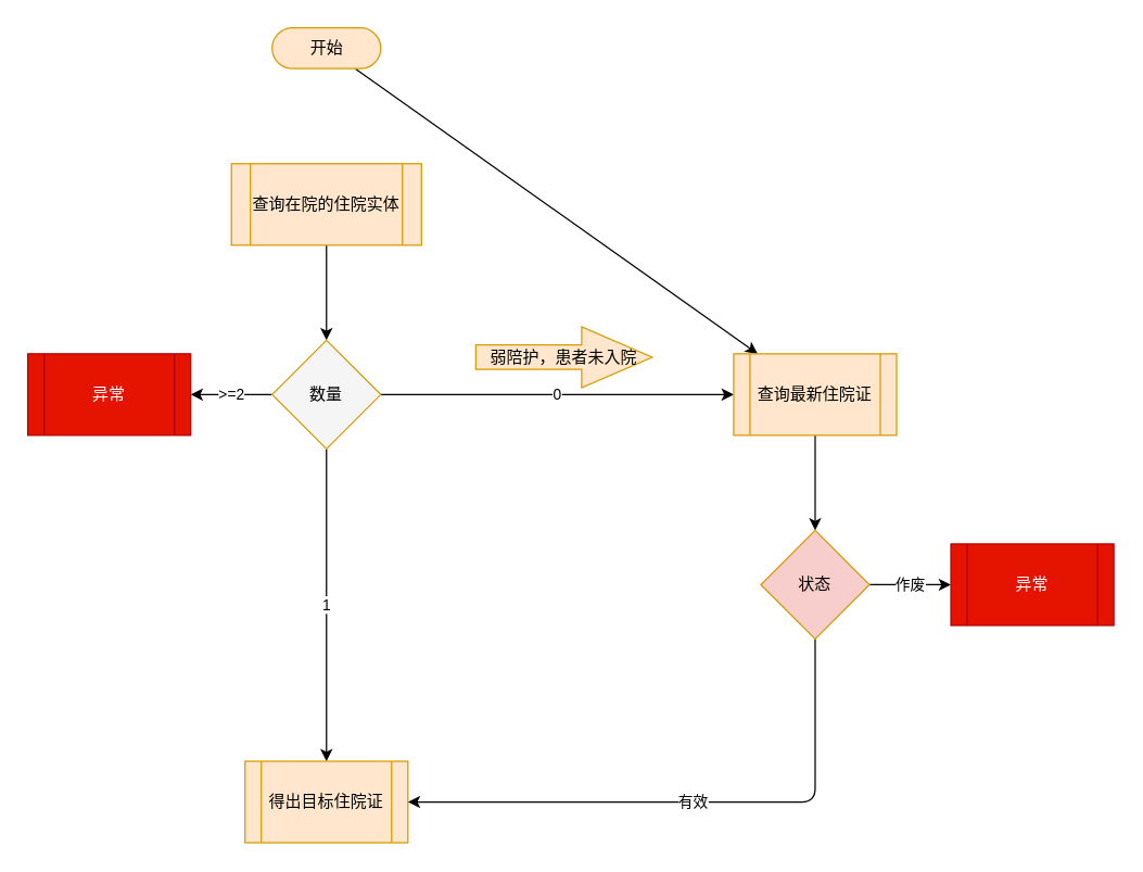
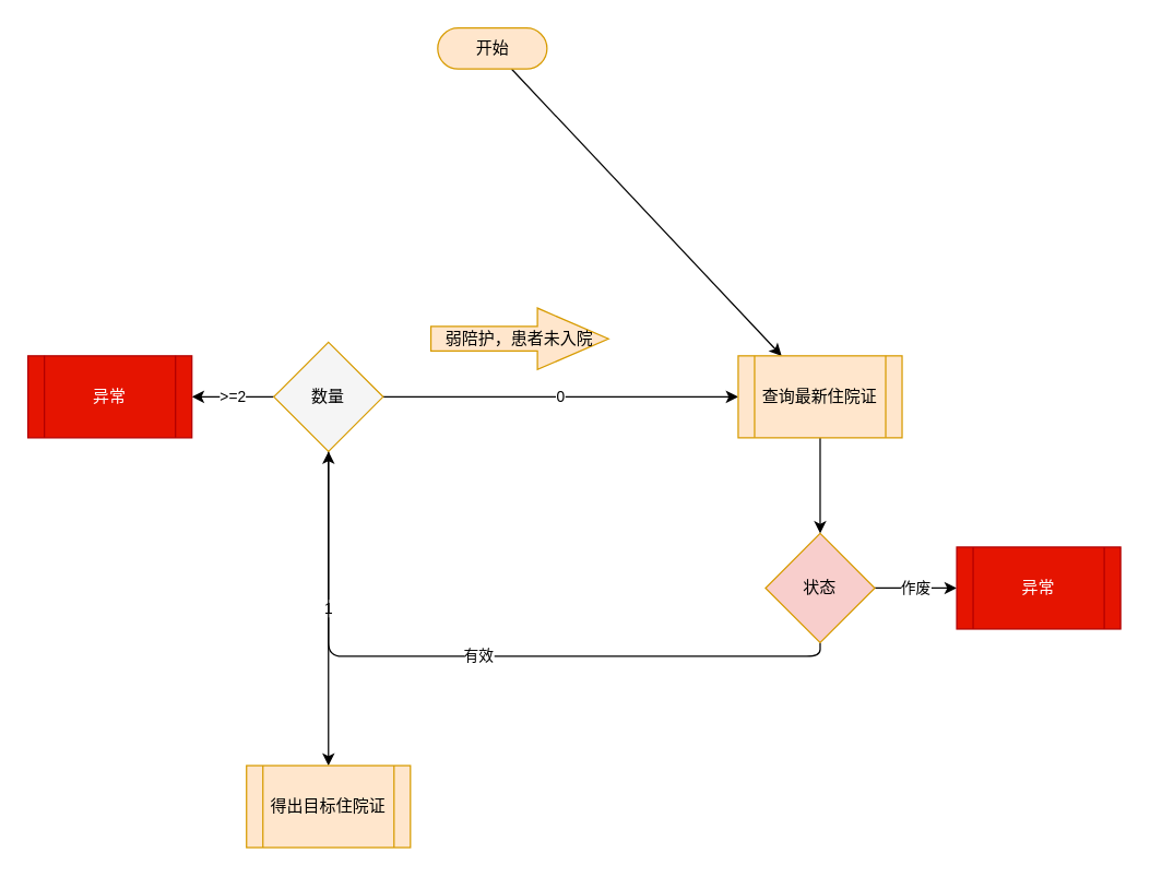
  <mxCell id="0" />
  <mxCell id="1" parent="0" />
  <mxCell id="2" value="" style="edgeStyle=none;html=1;" edge="1" parent="1" source="3" target="12"><mxGeometry relative="1" as="geometry" /></mxCell>
- <mxCell id="3" value="开始" style="html=1;dashed=0;whitespace=wrap;shape=mxgraph.dfd.start;fillColor=#ffe6cc;strokeColor=#d79b00;" vertex="1" parent="1"><mxGeometry x="200" y="20" width="80" height="30" as="geometry" /></mxCell>
- <mxCell id="4" value="" style="edgeStyle=orthogonalEdgeStyle;html=1;" edge="1" parent="1" source="5" target="9"><mxGeometry relative="1" as="geometry" /></mxCell>
- <mxCell id="5" value="查询在院的住院实体" style="shape=process;whiteSpace=wrap;html=1;backgroundOutline=1;dashed=0;strokeColor=#d79b00;fillColor=#ffe6cc;" vertex="1" parent="1"><mxGeometry x="170" y="120" width="140" height="60" as="geometry" /></mxCell>
+ <mxCell id="3" value="开始" style="html=1;dashed=0;whitespace=wrap;shape=mxgraph.dfd.start;fillColor=#ffe6cc;strokeColor=#d79b00;" vertex="1" parent="1"><mxGeometry x="320" y="20" width="80" height="30" as="geometry" /></mxCell>
  <mxCell id="6" value="&amp;gt;=2" style="edgeStyle=orthogonalEdgeStyle;html=1;" edge="1" parent="1" source="9" target="10"><mxGeometry relative="1" as="geometry" /></mxCell>
  <mxCell id="7" value="0" style="edgeStyle=orthogonalEdgeStyle;html=1;entryX=0;entryY=0.5;entryDx=0;entryDy=0;" edge="1" parent="1" source="9" target="12"><mxGeometry relative="1" as="geometry"><mxPoint x="340" y="290" as="targetPoint" /></mxGeometry></mxCell>
  <mxCell id="8" value="1" style="edgeStyle=orthogonalEdgeStyle;html=1;entryX=0.5;entryY=0;entryDx=0;entryDy=0;" edge="1" parent="1" source="9" target="14"><mxGeometry relative="1" as="geometry"><mxPoint x="240" y="420" as="targetPoint" /></mxGeometry></mxCell>
  <mxCell id="9" value="数量" style="rhombus;whiteSpace=wrap;html=1;dashed=0;strokeColor=#d79b00;fillColor=#f5f5f5;" vertex="1" parent="1"><mxGeometry x="200" y="250" width="80" height="80" as="geometry" /></mxCell>
  <mxCell id="10" value="异常" style="shape=process;whiteSpace=wrap;html=1;backgroundOutline=1;dashed=0;strokeColor=#B20000;fillColor=#e51400;fontColor=#ffffff;" vertex="1" parent="1"><mxGeometry x="20" y="260" width="120" height="60" as="geometry" /></mxCell>
  <mxCell id="11" value="" style="edgeStyle=orthogonalEdgeStyle;html=1;" edge="1" parent="1" source="12" target="17"><mxGeometry relative="1" as="geometry" /></mxCell>
  <mxCell id="12" value="查询最新住院证" style="shape=process;whiteSpace=wrap;html=1;backgroundOutline=1;dashed=0;strokeColor=#d79b00;fillColor=#ffe6cc;" vertex="1" parent="1"><mxGeometry x="540" y="260" width="120" height="60" as="geometry" /></mxCell>
- <mxCell id="13" value="&lt;span&gt;弱陪护，患者未入院&lt;/span&gt;" style="shape=singleArrow;whiteSpace=wrap;html=1;arrowWidth=0.4;arrowSize=0.4;dashed=0;strokeColor=#d79b00;fillColor=#ffe6cc;" vertex="1" parent="1"><mxGeometry x="350" y="240" width="130" height="45" as="geometry" /></mxCell>
+ <mxCell id="13" value="&lt;span&gt;弱陪护，患者未入院&lt;/span&gt;" style="shape=singleArrow;whiteSpace=wrap;html=1;arrowWidth=0.4;arrowSize=0.4;dashed=0;strokeColor=#d79b00;fillColor=#ffe6cc;" vertex="1" parent="1"><mxGeometry x="315" y="225" width="130" height="45" as="geometry" /></mxCell>
  <mxCell id="14" value="得出目标住院证" style="shape=process;whiteSpace=wrap;html=1;backgroundOutline=1;dashed=0;strokeColor=#d79b00;fillColor=#ffe6cc;" vertex="1" parent="1"><mxGeometry x="180" y="560" width="120" height="60" as="geometry" /></mxCell>
  <mxCell id="15" value="作废" style="edgeStyle=orthogonalEdgeStyle;html=1;" edge="1" parent="1" source="17" target="18"><mxGeometry relative="1" as="geometry" /></mxCell>
- <mxCell id="16" value="有效" style="edgeStyle=orthogonalEdgeStyle;html=1;exitX=0.5;exitY=1;exitDx=0;exitDy=0;entryX=1;entryY=0.5;entryDx=0;entryDy=0;" edge="1" parent="1" source="17" target="14"><mxGeometry relative="1" as="geometry" /></mxCell>
+ <mxCell id="16" value="有效" style="edgeStyle=orthogonalEdgeStyle;html=1;exitX=0.5;exitY=1;exitDx=0;exitDy=0;" edge="1" parent="1" source="17" target="9"><mxGeometry relative="1" as="geometry" /></mxCell>
  <mxCell id="17" value="状态" style="rhombus;whiteSpace=wrap;html=1;dashed=0;strokeColor=#d79b00;fillColor=#f8cecc;" vertex="1" parent="1"><mxGeometry x="560" y="390" width="80" height="80" as="geometry" /></mxCell>
  <mxCell id="18" value="异常" style="shape=process;whiteSpace=wrap;html=1;backgroundOutline=1;dashed=0;strokeColor=#B20000;fillColor=#e51400;fontColor=#ffffff;" vertex="1" parent="1"><mxGeometry x="700" y="400" width="120" height="60" as="geometry" /></mxCell>
